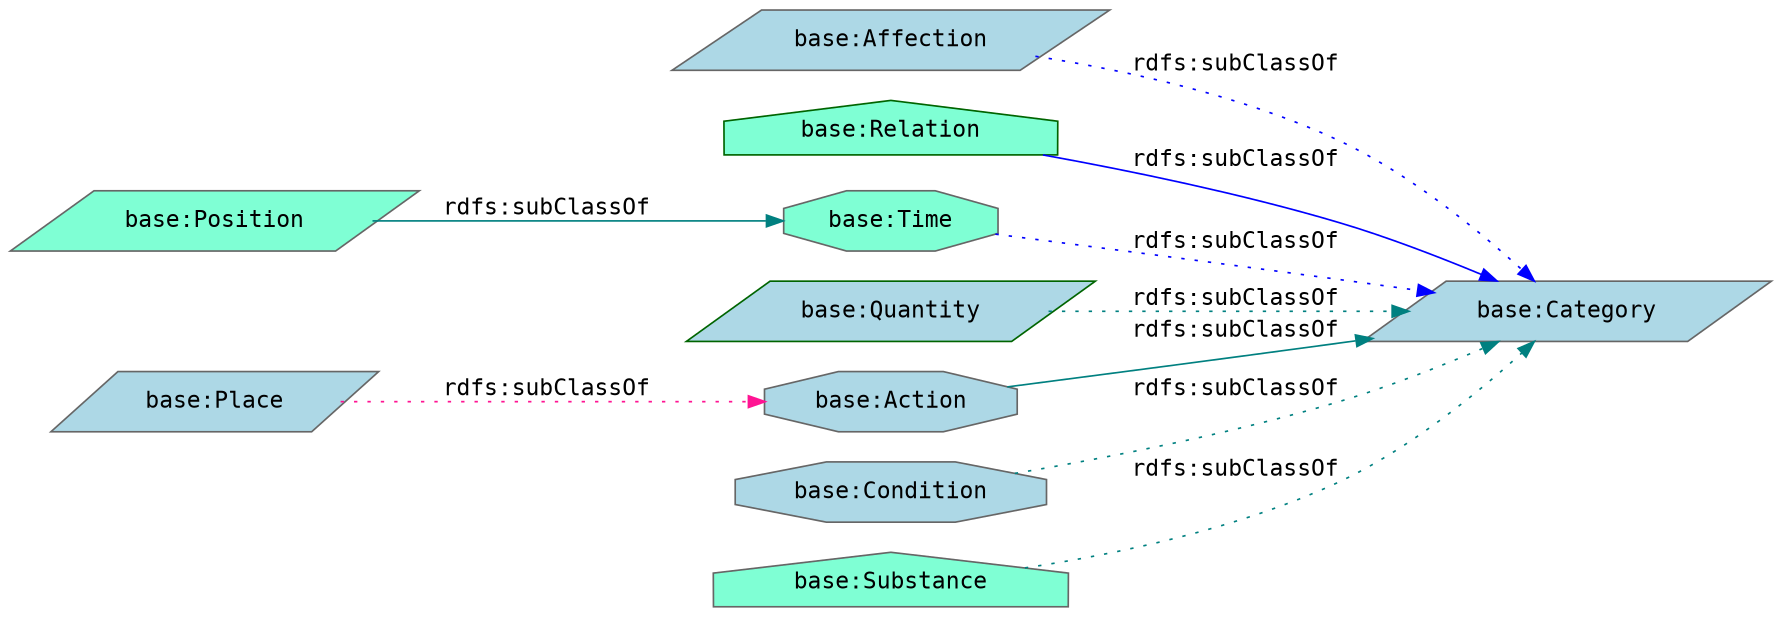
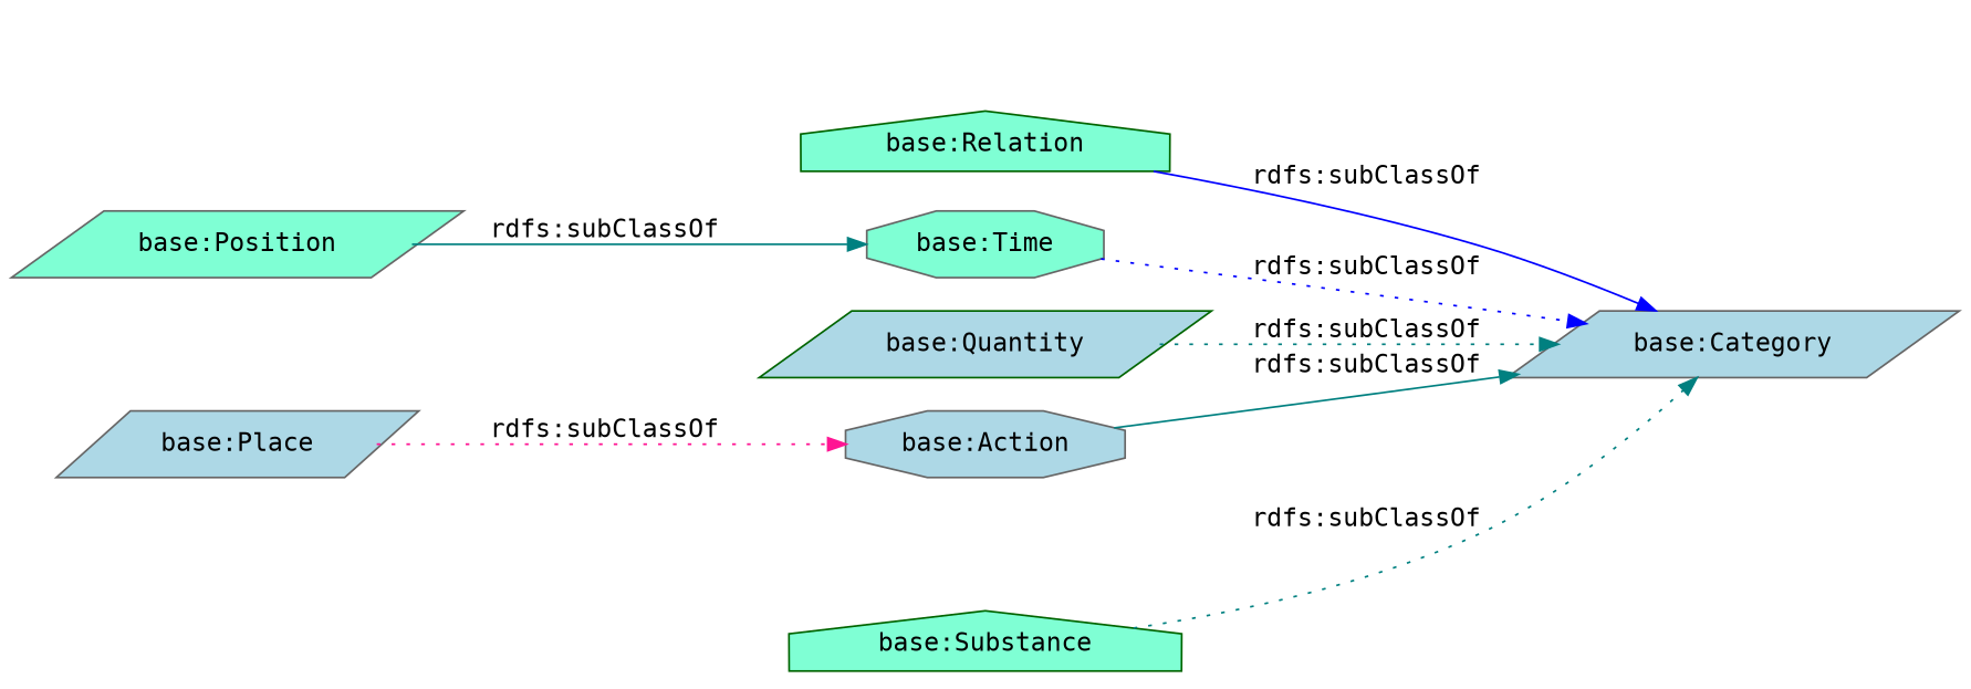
  digraph {
    fontname="DejaVu Sans Mono"
    rankdir=LR
    node [color=gray40 fillcolor=lightblue fontname="DejaVu Sans Mono" shape=parallelogram style=filled]
    edge [color=teal fontname="DejaVu Sans Mono" style=dotted]
-   "base:Affection"
    "base:Category"
    "base:Relation" [color=darkgreen fillcolor=aquamarine shape=house]
    "base:Position" [fillcolor=aquamarine]
    "base:Time" [fillcolor=aquamarine shape=octagon]
    "base:Quantity" [color=darkgreen]
    "base:Action" [shape=octagon]
    "base:Place"
-   "base:Condition" [shape=octagon]
-   "base:Substance" [fillcolor=aquamarine shape=house]
-   "base:Affection" -> "base:Category" [color=blue label="rdfs:subClassOf"]
+   "base:Substance" [color=darkgreen fillcolor=aquamarine shape=house]
    "base:Relation" -> "base:Category" [color=blue label="rdfs:subClassOf" style=solid]
    "base:Position" -> "base:Time" [label="rdfs:subClassOf" style=solid]
    "base:Time" -> "base:Category" [color=blue label="rdfs:subClassOf"]
    "base:Quantity" -> "base:Category" [label="rdfs:subClassOf"]
    "base:Action" -> "base:Category" [label="rdfs:subClassOf" style=solid]
    "base:Place" -> "base:Action" [color=deeppink label="rdfs:subClassOf"]
-   "base:Condition" -> "base:Category" [label="rdfs:subClassOf"]
    "base:Substance" -> "base:Category" [label="rdfs:subClassOf"]
  }
